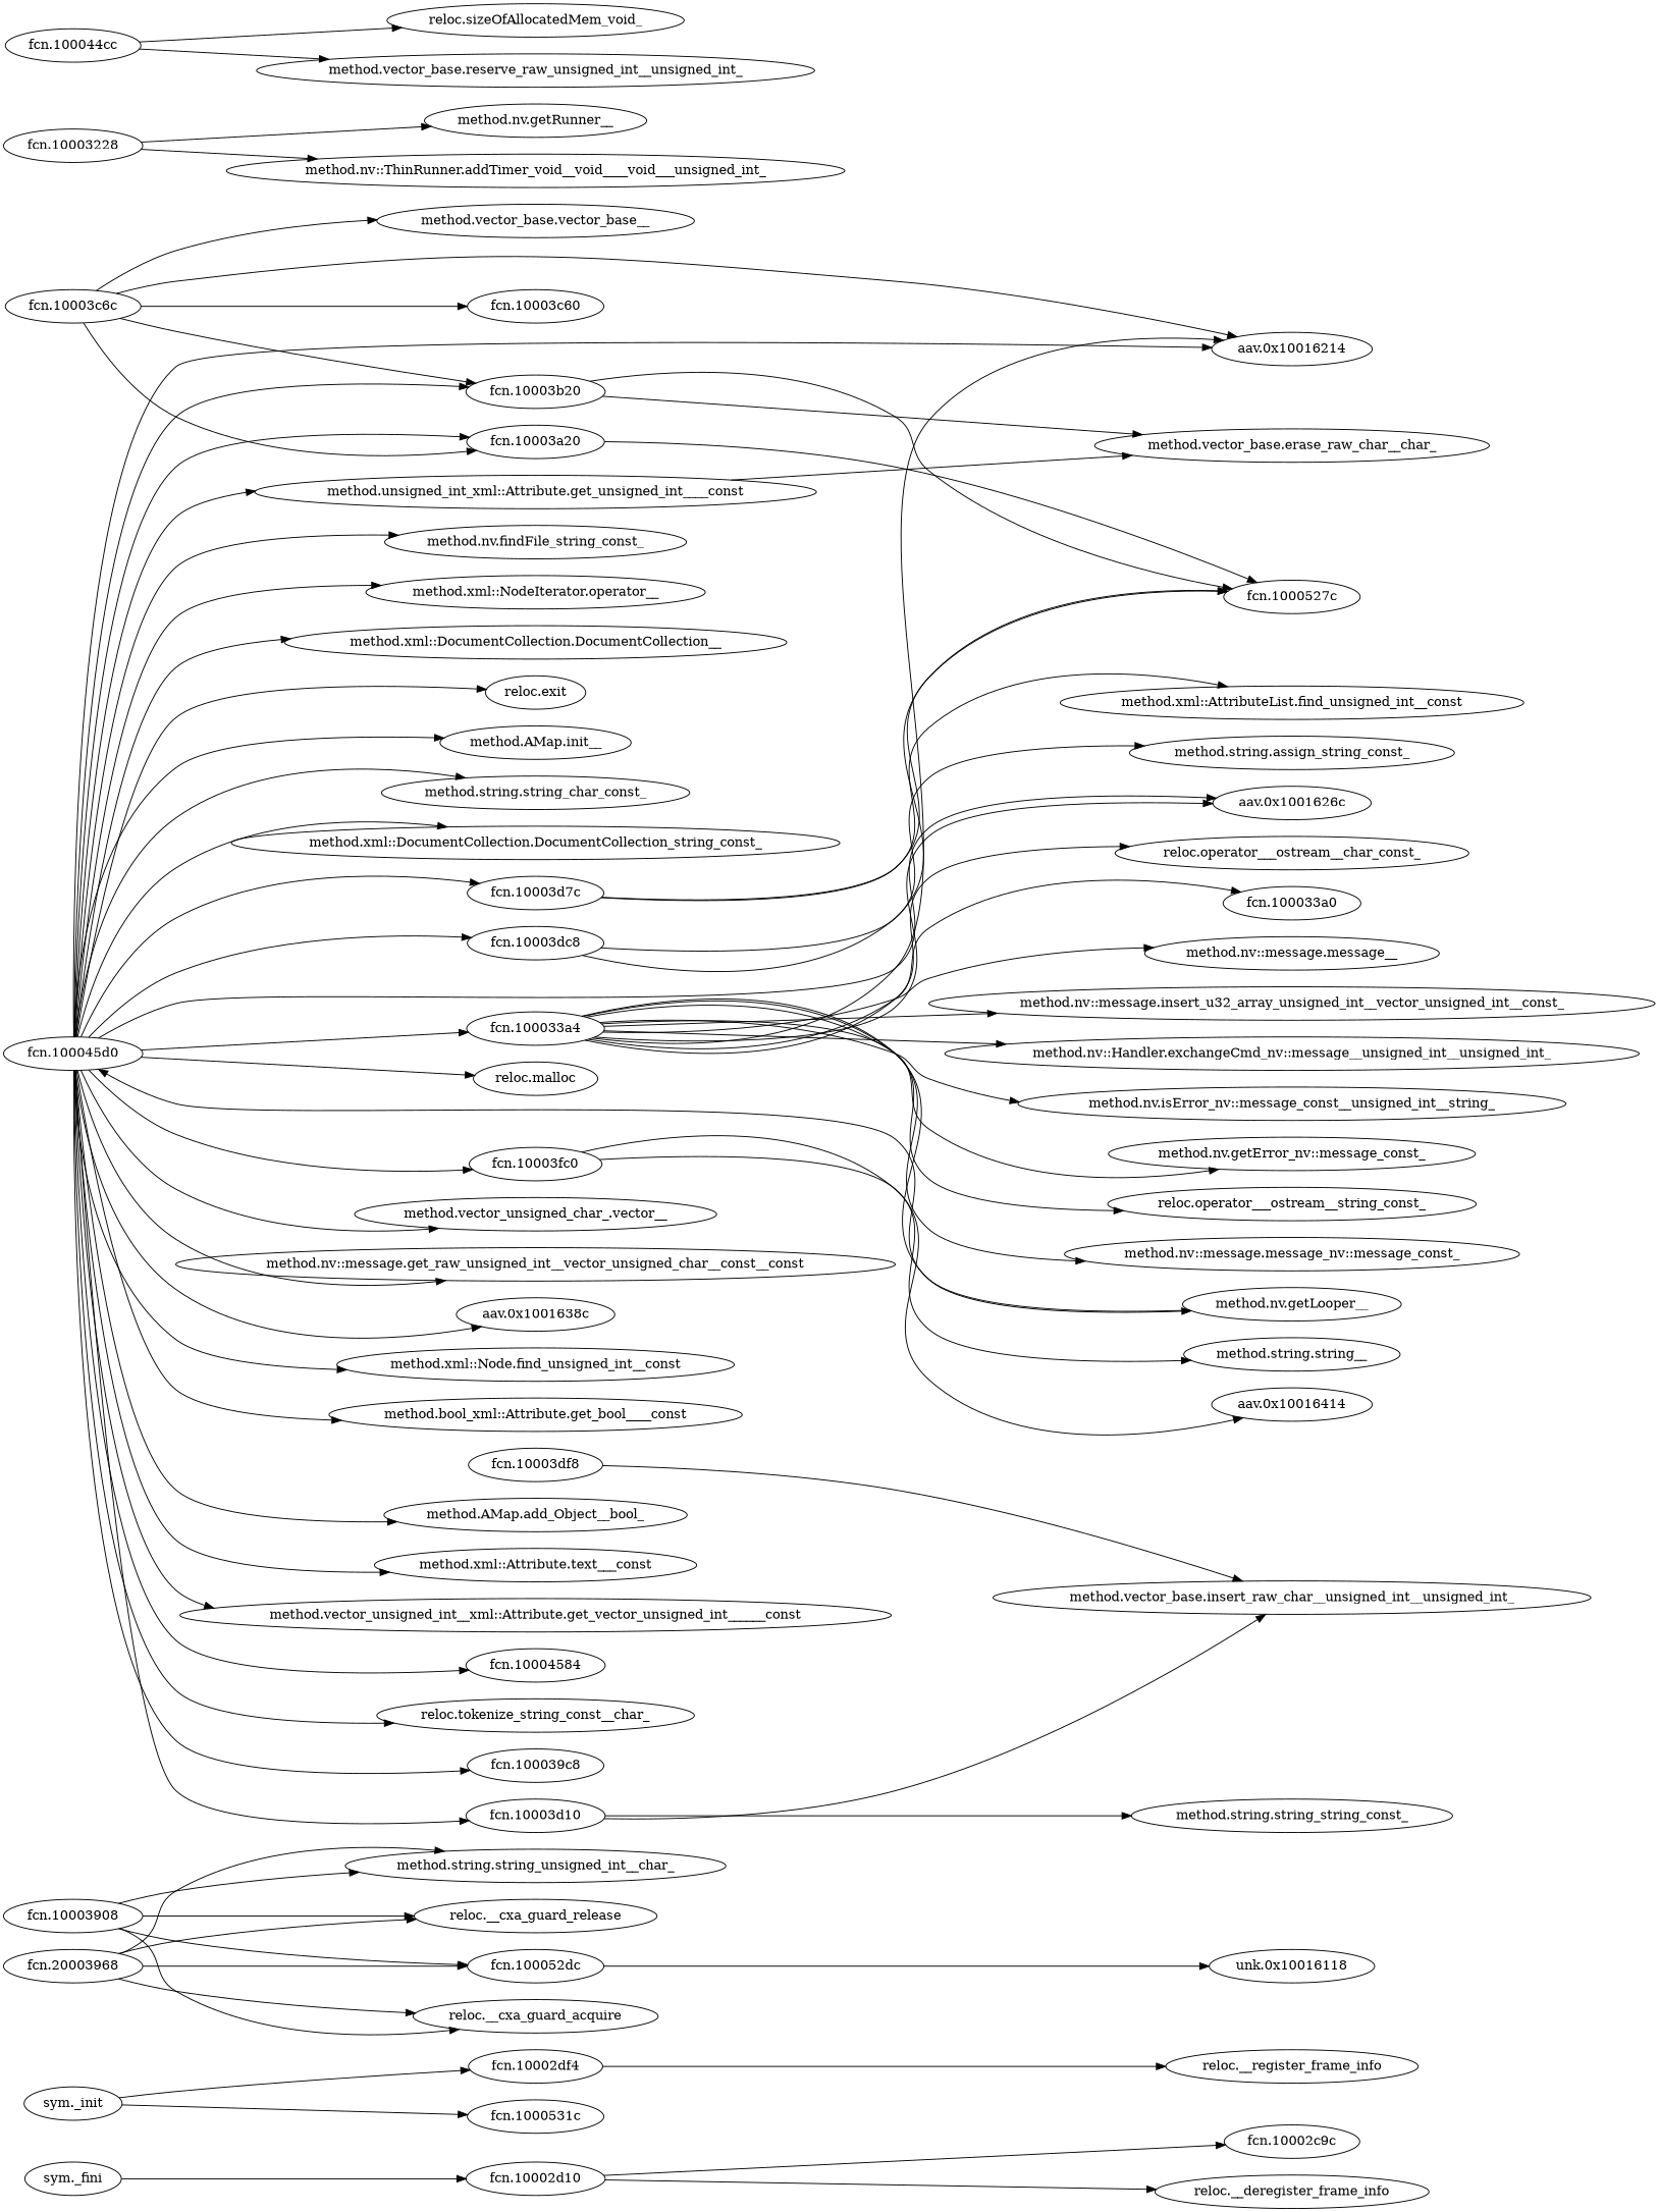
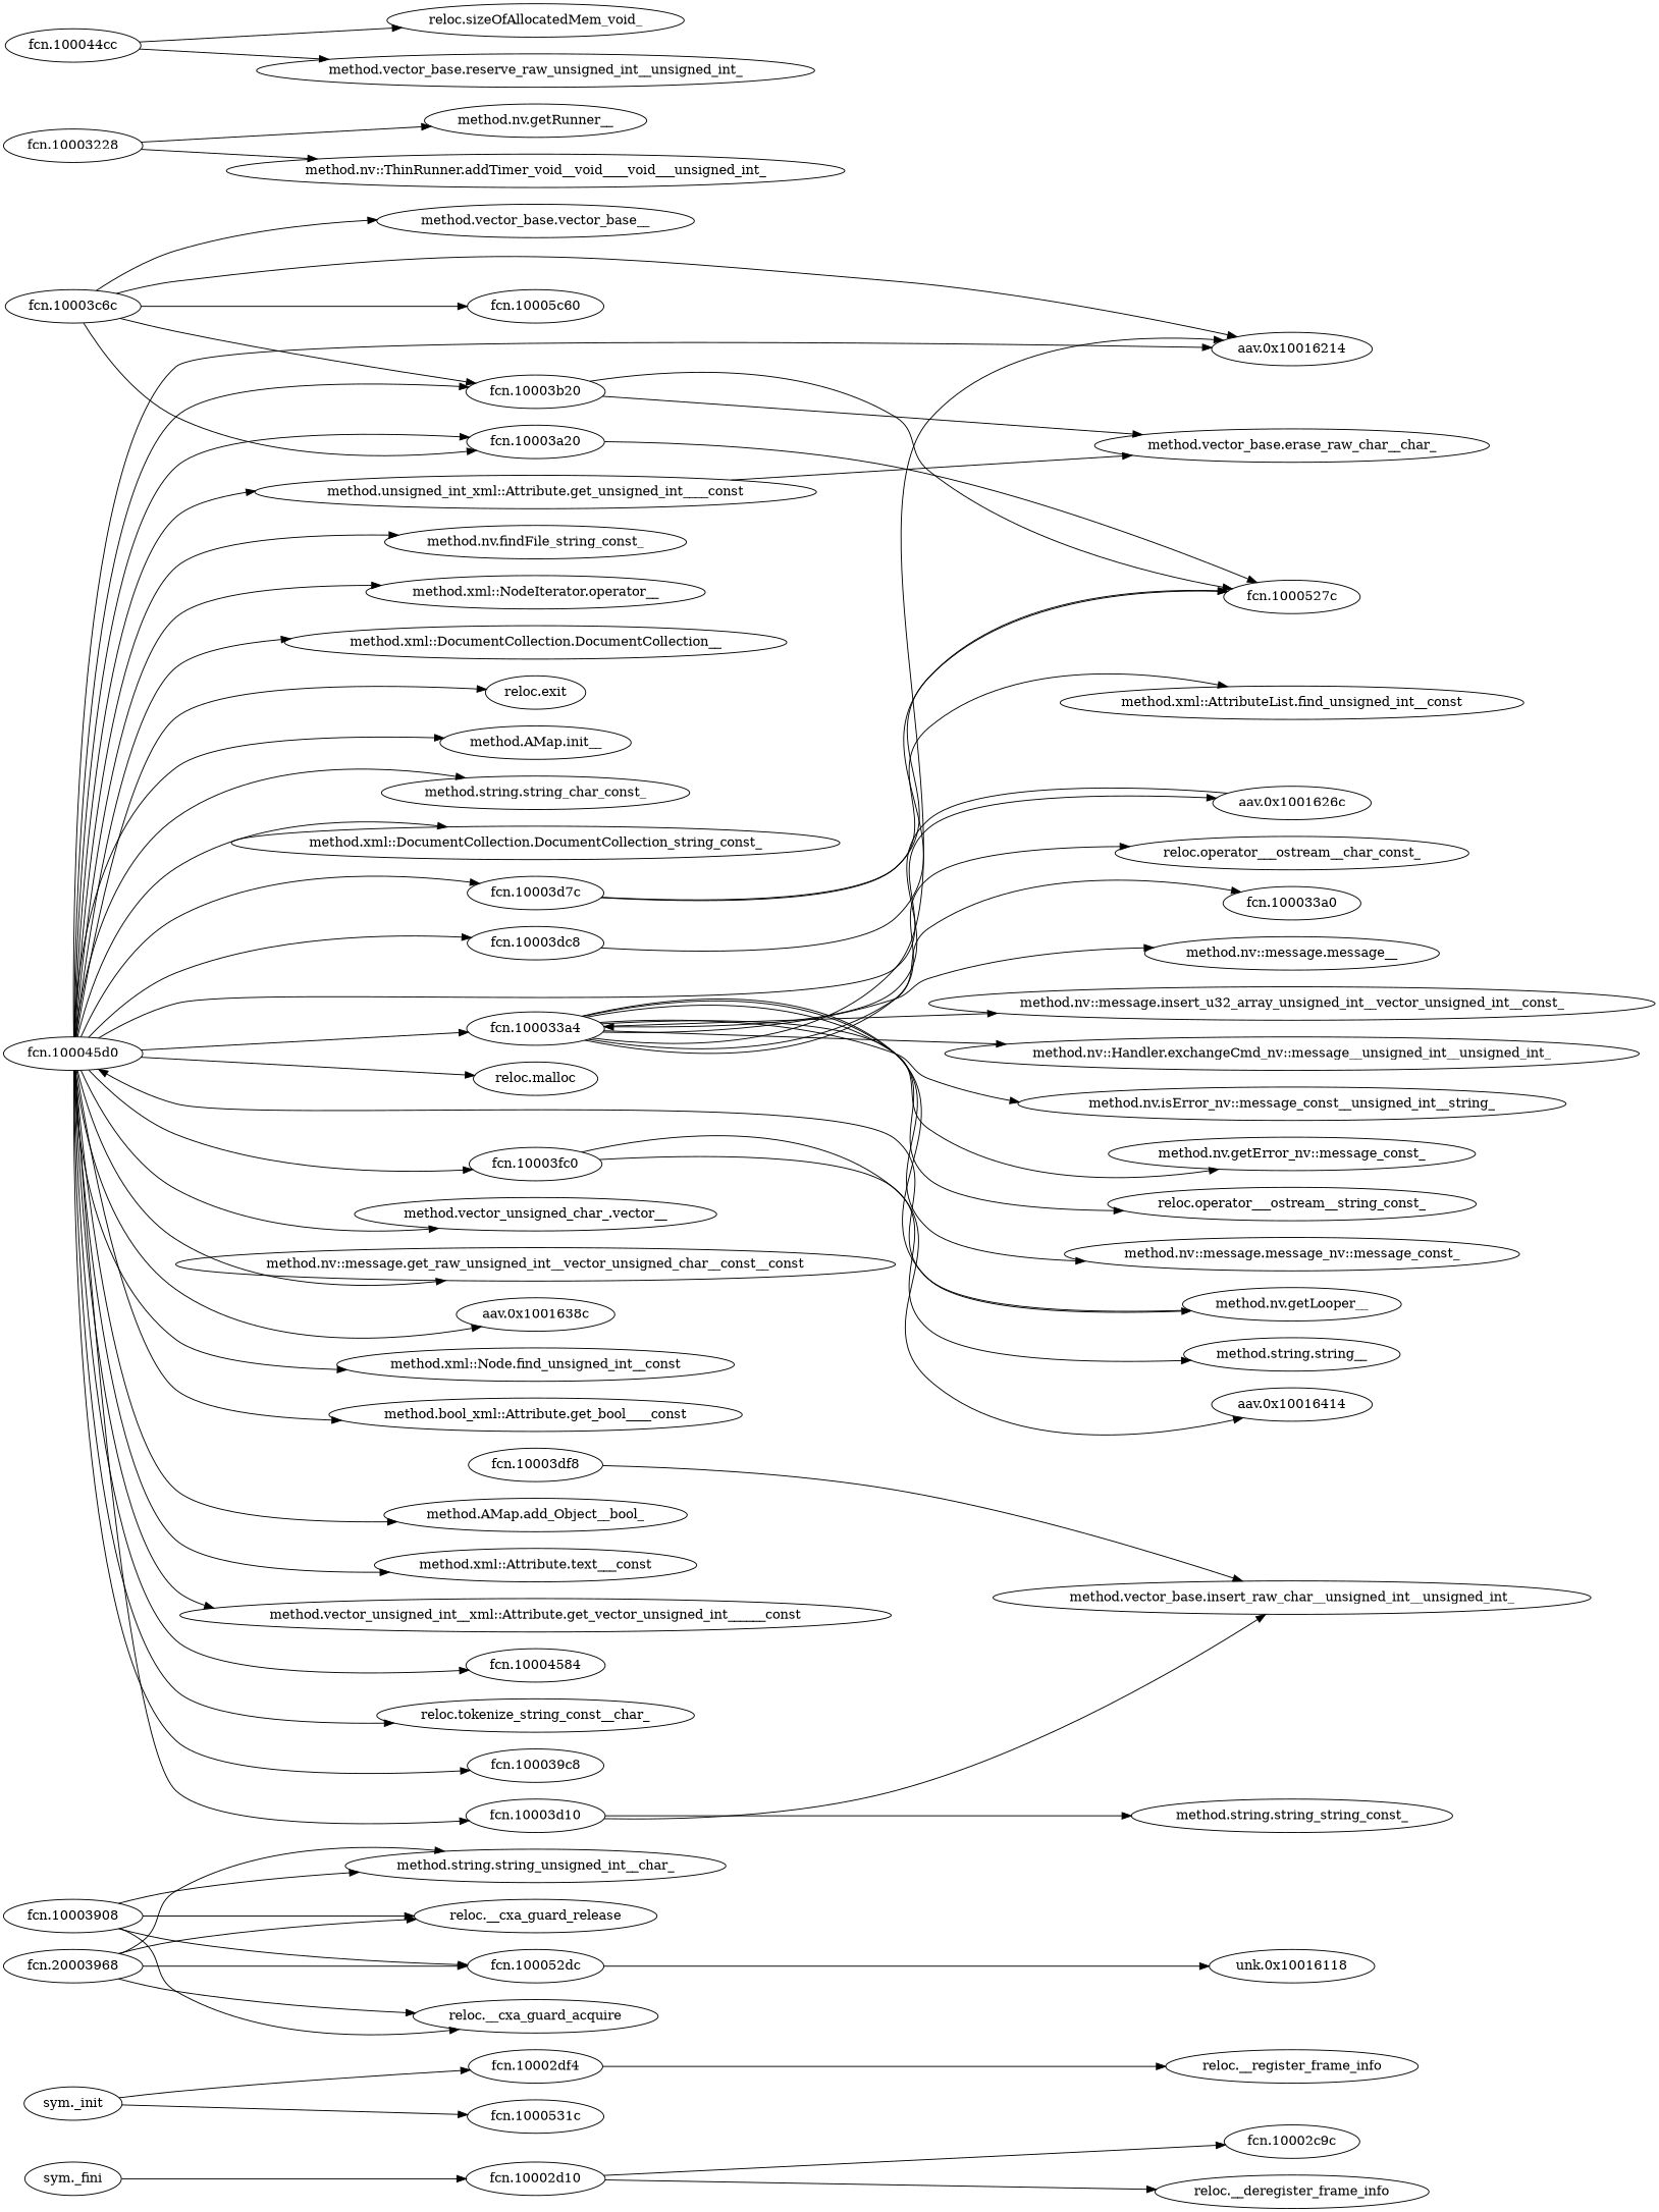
  digraph {
    rankdir=LR
    n1 [label="sym._fini"]
    n2 [label="fcn.10002d10"]
    n3 [label="fcn.10002c9c"]
    n4 [label="reloc.__deregister_frame_info"]
    n5 [label="sym._init"]
    n6 [label="fcn.10002df4"]
    n7 [label="fcn.1000531c"]
    n8 [label="reloc.__register_frame_info"]
    n9 [label="fcn.100052dc"]
    n10 [label="unk.0x10016118"]
    n11 [label="fcn.10003908"]
    n12 [label="reloc.__cxa_guard_acquire"]
    n13 [label="method.string.string_unsigned_int__char_"]
    n14 [label="reloc.__cxa_guard_release"]
    n15 [label="fcn.20003968"]
    n16 [label="fcn.100045d0"]
    n17 [label="method.AMap.init__"]
    n18 [label="method.string.string_char_const_"]
    n19 [label="method.xml::DocumentCollection.DocumentCollection_string_const_"]
    n20 [label="aav.0x10016214"]
    n21 [label="method.vector_unsigned_char_.vector__"]
    n22 [label="method.nv::message.get_raw_unsigned_int__vector_unsigned_char__const__const"]
    n23 [label="aav.0x1001638c"]
    n24 [label="method.xml::Node.find_unsigned_int__const"]
    n25 [label="fcn.10003d7c"]
    n26 [label="method.unsigned_int_xml::Attribute.get_unsigned_int____const"]
    n27 [label="method.bool_xml::Attribute.get_bool____const"]
    n28 [label="method.AMap.add_Object__bool_"]
    n29 [label="method.xml::Attribute.text___const"]
    n30 [label="fcn.10003dc8"]
    n31 [label="method.vector_unsigned_int__xml::Attribute.get_vector_unsigned_int______const"]
    n32 [label="fcn.10004584"]
    n33 [label="fcn.10003b20"]
    n34 [label="reloc.tokenize_string_const__char_"]
    n35 [label="fcn.100039c8"]
    n36 [label="fcn.10003d10"]
    n37 [label="fcn.10003a20"]
    n38 [label="method.nv.findFile_string_const_"]
    n39 [label="fcn.100033a4"]
    n40 [label="aav.0x1001626c"]
    n41 [label="method.xml::NodeIterator.operator__"]
    n42 [label="method.xml::DocumentCollection.DocumentCollection__"]
    n43 [label="reloc.exit"]
    n44 [label="reloc.malloc"]
    n45 [label="fcn.10003fc0"]
    n46 [label="method.nv.getLooper__"]
    n47 [label="fcn.1000527c"]
    n48 [label="method.xml::AttributeList.find_unsigned_int__const"]
    n49 [label="method.vector_base.erase_raw_char__char_"]
-   n50 [label="method.string.assign_string_const_"]
    n51 [label="method.vector_base.insert_raw_char__unsigned_int__unsigned_int_"]
    n52 [label="method.string.string_string_const_"]
    n53 [label="reloc.operator___ostream__char_const_"]
    n54 [label="fcn.100033a0"]
    n55 [label="method.nv::message.message__"]
    n56 [label="method.nv::message.insert_u32_array_unsigned_int__vector_unsigned_int__const_"]
    n57 [label="method.nv::Handler.exchangeCmd_nv::message__unsigned_int__unsigned_int_"]
    n58 [label="method.nv.isError_nv::message_const__unsigned_int__string_"]
    n59 [label="method.nv.getError_nv::message_const_"]
    n60 [label="reloc.operator___ostream__string_const_"]
    n61 [label="method.nv::message.message_nv::message_const_"]
    n62 [label="method.string.string__"]
    n63 [label="aav.0x10016414"]
    n64 [label="fcn.10003228"]
    n65 [label="method.nv.getRunner__"]
    n66 [label="method.nv::ThinRunner.addTimer_void__void____void___unsigned_int_"]
    n67 [label="fcn.10003c6c"]
-   n68 [label="fcn.10003c60"]
+   n68 [label="fcn.10005c60"]
    n69 [label="method.vector_base.vector_base__"]
    n70 [label="fcn.10003df8"]
    n71 [label="fcn.100044cc"]
    n72 [label="reloc.sizeOfAllocatedMem_void_"]
    n73 [label="method.vector_base.reserve_raw_unsigned_int__unsigned_int_"]
    n1 -> n2
    n2 -> n3
    n2 -> n4
    n5 -> n6
    n5 -> n7
    n6 -> n8
    n9 -> n10
    n11 -> n9
    n11 -> n12
    n11 -> n13
    n11 -> n14
    n15 -> n9
    n15 -> n12
    n15 -> n13
    n15 -> n14
    n16 -> n17
    n16 -> n18
    n16 -> n19
    n16 -> n20
    n16 -> n21
    n16 -> n22
    n16 -> n23
    n16 -> n24
    n16 -> n25
    n16 -> n26
    n16 -> n27
    n16 -> n28
    n16 -> n29
    n16 -> n30
    n16 -> n31
    n16 -> n32
    n16 -> n33
    n16 -> n34
    n16 -> n35
    n16 -> n36
    n16 -> n37
    n16 -> n38
    n16 -> n39
    n16 -> n40
    n16 -> n41
    n16 -> n42
    n16 -> n43
    n16 -> n44
    n16 -> n45
    n25 -> n47
    n25 -> n48
    n26 -> n49
    n30 -> n47
-   n30 -> n50
    n33 -> n47
    n33 -> n49
    n36 -> n51
    n36 -> n52
    n37 -> n47
    n39 -> n20
-   n39 -> n40
+   n40 -> n39
    n39 -> n46
    n39 -> n53
    n39 -> n54
    n39 -> n55
    n39 -> n56
    n39 -> n57
    n39 -> n58
    n39 -> n59
    n39 -> n60
    n39 -> n61
    n45 -> n62
    n45 -> n63
    n46 -> n16
    n64 -> n65
    n64 -> n66
    n67 -> n20
    n67 -> n33
    n67 -> n37
    n67 -> n68
    n67 -> n69
    n70 -> n51
    n71 -> n72
    n71 -> n73
  }
